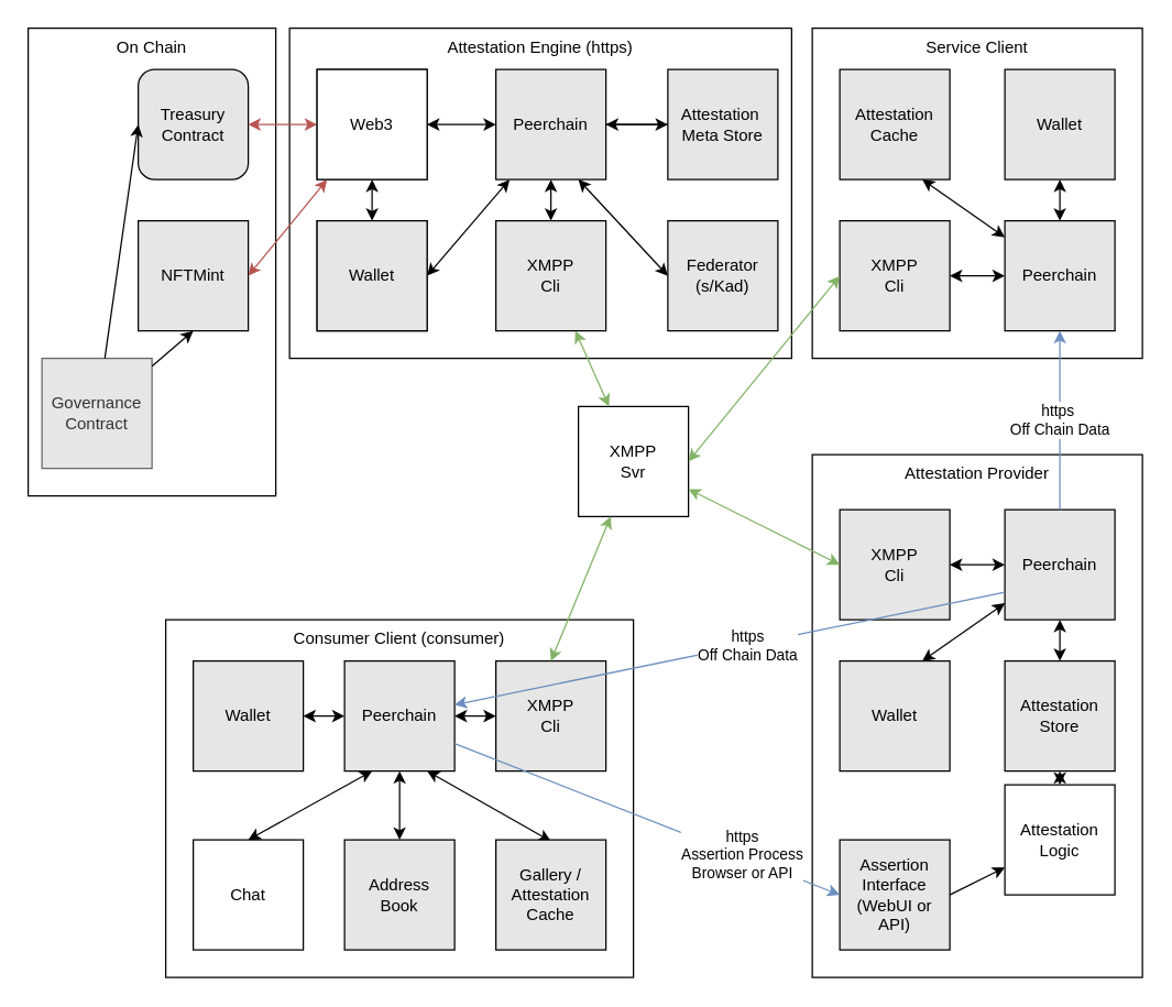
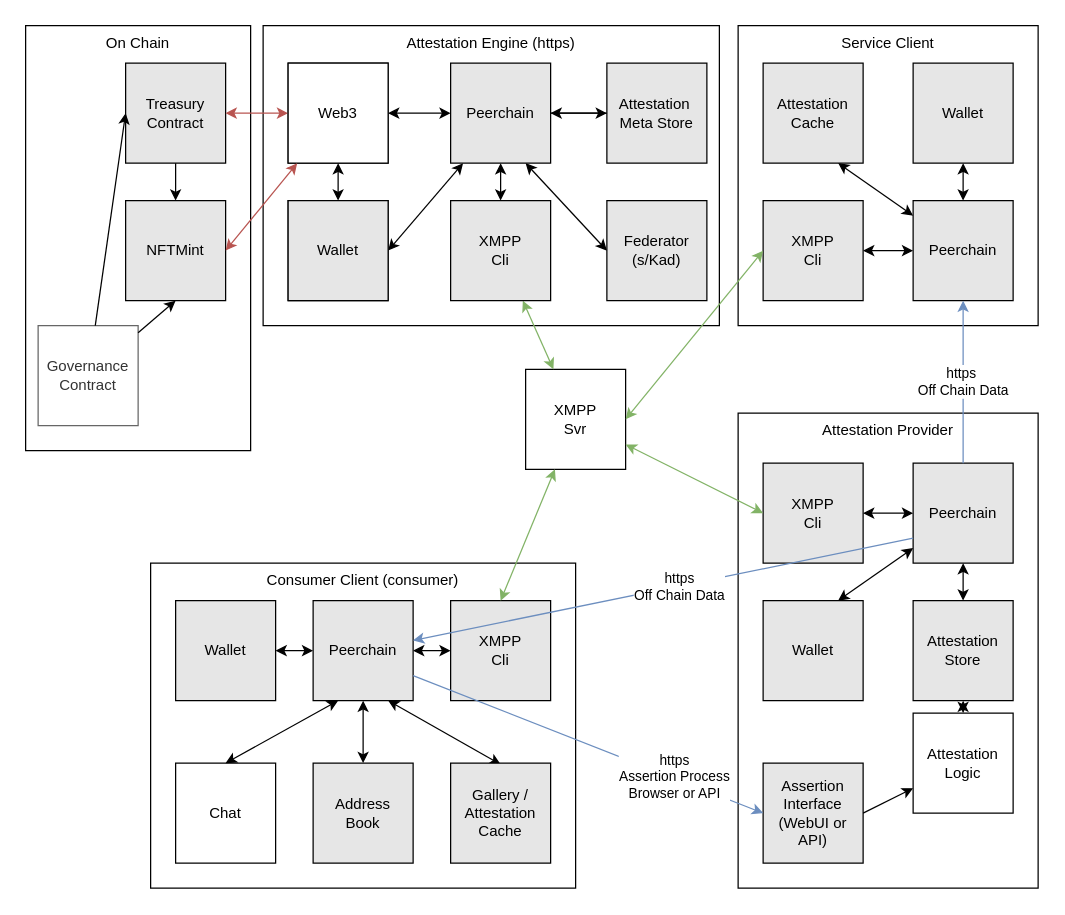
  <mxCell id="0" />
  <mxCell id="1" parent="0" />
  <mxCell id="2" value="On Chain" style="rounded=0;whiteSpace=wrap;html=1;fillColor=#FFFFFF;verticalAlign=top;" parent="1" vertex="1"><mxGeometry x="20" y="20" width="180" height="340" as="geometry" /></mxCell>
  <mxCell id="3" value="Attestation Engine (https)" style="rounded=0;whiteSpace=wrap;html=1;verticalAlign=top;" parent="1" vertex="1"><mxGeometry x="210" y="20" width="365" height="240" as="geometry" /></mxCell>
  <mxCell id="4" value="XMPP&lt;br&gt;Svr" style="whiteSpace=wrap;html=1;aspect=fixed;" parent="1" vertex="1"><mxGeometry x="420" y="295" width="80" height="80" as="geometry" /></mxCell>
  <mxCell id="5" value="Federator&lt;br&gt;(s/Kad)" style="whiteSpace=wrap;html=1;aspect=fixed;fillColor=#E6E6E6;" parent="1" vertex="1"><mxGeometry x="485" y="160" width="80" height="80" as="geometry" /></mxCell>
  <mxCell id="6" value="Consumer Client (consumer)" style="rounded=0;whiteSpace=wrap;html=1;verticalAlign=top;" parent="1" vertex="1"><mxGeometry x="120" y="450" width="340" height="260" as="geometry" /></mxCell>
  <mxCell id="7" value="Wallet" style="whiteSpace=wrap;html=1;aspect=fixed;fillColor=#E6E6E6;" parent="1" vertex="1"><mxGeometry x="140" y="480" width="80" height="80" as="geometry" /></mxCell>
- <mxCell id="8" value="Treasury Contract" style="whiteSpace=wrap;html=1;aspect=fixed;fillColor=#E6E6E6;rounded=1;" parent="1" vertex="1"><mxGeometry x="100" y="50" width="80" height="80" as="geometry" /></mxCell>
+ <mxCell id="8" value="Treasury Contract" style="whiteSpace=wrap;html=1;aspect=fixed;fillColor=#E6E6E6;" parent="1" vertex="1"><mxGeometry x="100" y="50" width="80" height="80" as="geometry" /></mxCell>
  <mxCell id="9" value="Web3" style="whiteSpace=wrap;html=1;aspect=fixed;" parent="1" vertex="1"><mxGeometry x="230" y="50" width="80" height="80" as="geometry" /></mxCell>
  <mxCell id="10" value="XMPP&lt;br&gt;Cli" style="whiteSpace=wrap;html=1;aspect=fixed;fillColor=#E6E6E6;" parent="1" vertex="1"><mxGeometry x="360" y="480" width="80" height="80" as="geometry" /></mxCell>
  <mxCell id="11" value="Chat" style="whiteSpace=wrap;html=1;aspect=fixed;" parent="1" vertex="1"><mxGeometry x="140" y="610" width="80" height="80" as="geometry" /></mxCell>
  <mxCell id="12" value="" style="endArrow=classic;startArrow=classic;html=1;" parent="1" source="51" target="52" edge="1"><mxGeometry width="50" height="50" relative="1" as="geometry"><mxPoint x="300" y="560" as="sourcePoint" /><mxPoint x="300" y="610" as="targetPoint" /></mxGeometry></mxCell>
  <mxCell id="13" value="" style="endArrow=classic;startArrow=classic;html=1;" parent="1" source="10" target="51" edge="1"><mxGeometry width="50" height="50" relative="1" as="geometry"><mxPoint x="135" y="320" as="sourcePoint" /><mxPoint x="340" y="520" as="targetPoint" /></mxGeometry></mxCell>
  <mxCell id="14" value="" style="endArrow=classic;startArrow=classic;html=1;exitX=0.75;exitY=1;exitDx=0;exitDy=0;" parent="1" source="51" edge="1"><mxGeometry width="50" height="50" relative="1" as="geometry"><mxPoint x="340" y="557.535" as="sourcePoint" /><mxPoint x="400" y="611" as="targetPoint" /></mxGeometry></mxCell>
  <mxCell id="15" value="" style="endArrow=classic;startArrow=classic;html=1;exitX=0.5;exitY=0;exitDx=0;exitDy=0;fillColor=#d5e8d4;strokeColor=#82b366;" parent="1" source="10" target="4" edge="1"><mxGeometry width="50" height="50" relative="1" as="geometry"><mxPoint x="541.818" y="480" as="sourcePoint" /><mxPoint x="551" y="330" as="targetPoint" /></mxGeometry></mxCell>
  <mxCell id="16" value="" style="endArrow=classic;startArrow=classic;html=1;entryX=0;entryY=0.5;entryDx=0;entryDy=0;exitX=1;exitY=0.5;exitDx=0;exitDy=0;fillColor=#f8cecc;strokeColor=#b85450;" parent="1" source="8" target="9" edge="1"><mxGeometry width="50" height="50" relative="1" as="geometry"><mxPoint x="200" y="480" as="sourcePoint" /><mxPoint x="250" y="430" as="targetPoint" /></mxGeometry></mxCell>
  <mxCell id="17" value="" style="endArrow=classic;startArrow=classic;html=1;entryX=1;entryY=0.5;entryDx=0;entryDy=0;" parent="1" source="48" target="9" edge="1"><mxGeometry width="50" height="50" relative="1" as="geometry"><mxPoint x="350" y="90" as="sourcePoint" /><mxPoint x="280" y="430" as="targetPoint" /></mxGeometry></mxCell>
  <mxCell id="18" value="" style="endArrow=classic;startArrow=classic;html=1;entryX=0.75;entryY=1;entryDx=0;entryDy=0;exitX=0;exitY=0.5;exitDx=0;exitDy=0;" parent="1" source="5" target="48" edge="1"><mxGeometry width="50" height="50" relative="1" as="geometry"><mxPoint x="230" y="480" as="sourcePoint" /><mxPoint x="280" y="430" as="targetPoint" /></mxGeometry></mxCell>
  <mxCell id="19" value="" style="edgeStyle=orthogonalEdgeStyle;rounded=0;orthogonalLoop=1;jettySize=auto;html=1;" parent="1" source="20" target="48" edge="1"><mxGeometry relative="1" as="geometry" /></mxCell>
  <mxCell id="20" value="Attestation&amp;nbsp; Meta Store" style="whiteSpace=wrap;html=1;aspect=fixed;fillColor=#E6E6E6;" parent="1" vertex="1"><mxGeometry x="485" y="50" width="80" height="80" as="geometry" /></mxCell>
  <mxCell id="21" value="" style="endArrow=classic;startArrow=classic;html=1;" parent="1" target="20" edge="1"><mxGeometry width="50" height="50" relative="1" as="geometry"><mxPoint x="430" y="90" as="sourcePoint" /><mxPoint x="490" y="90" as="targetPoint" /></mxGeometry></mxCell>
  <mxCell id="22" value="Attestation Provider" style="rounded=0;whiteSpace=wrap;html=1;verticalAlign=top;" parent="1" vertex="1"><mxGeometry x="590" y="330" width="240" height="380" as="geometry" /></mxCell>
  <mxCell id="23" value="XMPP&lt;br&gt;Cli" style="whiteSpace=wrap;html=1;aspect=fixed;fillColor=#E6E6E6;" parent="1" vertex="1"><mxGeometry x="610" y="370" width="80" height="80" as="geometry" /></mxCell>
  <mxCell id="24" value="Assertion&lt;br&gt;Interface (WebUI or API)" style="whiteSpace=wrap;html=1;aspect=fixed;fillColor=#E6E6E6;" parent="1" vertex="1"><mxGeometry x="610" y="610" width="80" height="80" as="geometry" /></mxCell>
  <mxCell id="25" value="Attestation Store" style="whiteSpace=wrap;html=1;aspect=fixed;fillColor=#E6E6E6;" parent="1" vertex="1"><mxGeometry x="730" y="480" width="80" height="80" as="geometry" /></mxCell>
  <mxCell id="26" value="" style="endArrow=classic;startArrow=classic;html=1;entryX=0;entryY=0.5;entryDx=0;entryDy=0;fillColor=#d5e8d4;strokeColor=#82b366;" parent="1" source="4" target="23" edge="1"><mxGeometry width="50" height="50" relative="1" as="geometry"><mxPoint x="490" y="260" as="sourcePoint" /><mxPoint x="810" y="290" as="targetPoint" /></mxGeometry></mxCell>
  <mxCell id="27" value="Peerchain" style="whiteSpace=wrap;html=1;aspect=fixed;fillColor=#E6E6E6;" parent="1" vertex="1"><mxGeometry x="730" y="370" width="80" height="80" as="geometry" /></mxCell>
  <mxCell id="28" value="" style="endArrow=classic;startArrow=classic;html=1;exitX=1;exitY=0.5;exitDx=0;exitDy=0;" parent="1" source="23" target="27" edge="1"><mxGeometry width="50" height="50" relative="1" as="geometry"><mxPoint x="630" y="510" as="sourcePoint" /><mxPoint x="680" y="460" as="targetPoint" /></mxGeometry></mxCell>
  <mxCell id="29" value="" style="endArrow=classic;startArrow=classic;html=1;entryX=0.5;entryY=0;entryDx=0;entryDy=0;exitX=0.5;exitY=1;exitDx=0;exitDy=0;" parent="1" source="27" target="25" edge="1"><mxGeometry width="50" height="50" relative="1" as="geometry"><mxPoint x="630" y="510" as="sourcePoint" /><mxPoint x="680" y="460" as="targetPoint" /></mxGeometry></mxCell>
  <mxCell id="30" value="Attestation Logic" style="whiteSpace=wrap;html=1;aspect=fixed;" parent="1" vertex="1"><mxGeometry x="730" y="570" width="80" height="80" as="geometry" /></mxCell>
  <mxCell id="31" value="" style="endArrow=classic;startArrow=classic;html=1;entryX=0.5;entryY=0;entryDx=0;entryDy=0;exitX=0.5;exitY=1;exitDx=0;exitDy=0;" parent="1" source="25" target="30" edge="1"><mxGeometry width="50" height="50" relative="1" as="geometry"><mxPoint x="630" y="410" as="sourcePoint" /><mxPoint x="680" y="360" as="targetPoint" /></mxGeometry></mxCell>
  <mxCell id="32" value="" style="endArrow=classic;html=1;exitX=1;exitY=0.5;exitDx=0;exitDy=0;" parent="1" source="24" target="30" edge="1"><mxGeometry width="50" height="50" relative="1" as="geometry"><mxPoint x="630" y="410" as="sourcePoint" /><mxPoint x="740" y="650" as="targetPoint" /></mxGeometry></mxCell>
  <mxCell id="33" value="Service Client" style="rounded=0;whiteSpace=wrap;html=1;align=center;verticalAlign=top;" parent="1" vertex="1"><mxGeometry x="590" y="20" width="240" height="240" as="geometry" /></mxCell>
  <mxCell id="34" value="XMPP&lt;br&gt;Cli" style="whiteSpace=wrap;html=1;aspect=fixed;fillColor=#E6E6E6;" parent="1" vertex="1"><mxGeometry x="610" y="160" width="80" height="80" as="geometry" /></mxCell>
  <mxCell id="35" value="" style="endArrow=classic;startArrow=classic;html=1;entryX=0;entryY=0.5;entryDx=0;entryDy=0;exitX=1;exitY=0.5;exitDx=0;exitDy=0;fillColor=#d5e8d4;strokeColor=#82b366;" parent="1" source="4" target="34" edge="1"><mxGeometry width="50" height="50" relative="1" as="geometry"><mxPoint x="220" y="90" as="sourcePoint" /><mxPoint x="810" y="290" as="targetPoint" /></mxGeometry></mxCell>
  <mxCell id="36" value="Peerchain&lt;br&gt;" style="whiteSpace=wrap;html=1;aspect=fixed;fillColor=#E6E6E6;" parent="1" vertex="1"><mxGeometry x="730" y="160" width="80" height="80" as="geometry" /></mxCell>
  <mxCell id="37" value="" style="endArrow=classic;startArrow=classic;html=1;exitX=1;exitY=0.5;exitDx=0;exitDy=0;" parent="1" source="34" target="36" edge="1"><mxGeometry width="50" height="50" relative="1" as="geometry"><mxPoint x="630" y="440" as="sourcePoint" /><mxPoint x="740" y="200" as="targetPoint" /></mxGeometry></mxCell>
  <mxCell id="38" value="https&amp;nbsp;&lt;br&gt;Off Chain Data" style="endArrow=classic;startArrow=none;html=1;entryX=0.5;entryY=1;entryDx=0;entryDy=0;exitX=0.5;exitY=0;exitDx=0;exitDy=0;fillColor=#dae8fc;strokeColor=#6c8ebf;startFill=0;" parent="1" source="27" target="36" edge="1"><mxGeometry width="50" height="50" relative="1" as="geometry"><mxPoint x="630" y="340" as="sourcePoint" /><mxPoint x="680" y="290" as="targetPoint" /></mxGeometry></mxCell>
  <mxCell id="39" value="Wallet" style="whiteSpace=wrap;html=1;aspect=fixed;fillColor=#E6E6E6;" parent="1" vertex="1"><mxGeometry x="610" y="480" width="80" height="80" as="geometry" /></mxCell>
  <mxCell id="40" value="" style="endArrow=classic;startArrow=classic;html=1;entryX=0.75;entryY=0;entryDx=0;entryDy=0;" parent="1" source="27" target="39" edge="1"><mxGeometry width="50" height="50" relative="1" as="geometry"><mxPoint x="630" y="340" as="sourcePoint" /><mxPoint x="680" y="290" as="targetPoint" /></mxGeometry></mxCell>
  <mxCell id="41" value="" style="endArrow=classic;startArrow=classic;html=1;" parent="1" source="36" target="55" edge="1"><mxGeometry width="50" height="50" relative="1" as="geometry"><mxPoint x="770" y="60" as="sourcePoint" /><mxPoint x="770" y="20" as="targetPoint" /></mxGeometry></mxCell>
  <mxCell id="42" value="Wallet" style="whiteSpace=wrap;html=1;aspect=fixed;" parent="1" vertex="1"><mxGeometry x="230" y="160" width="80" height="80" as="geometry" /></mxCell>
  <mxCell id="43" value="" style="endArrow=classic;startArrow=classic;html=1;entryX=0.25;entryY=1;entryDx=0;entryDy=0;exitX=1;exitY=0.5;exitDx=0;exitDy=0;" parent="1" source="42" edge="1"><mxGeometry width="50" height="50" relative="1" as="geometry"><mxPoint x="670" y="340" as="sourcePoint" /><mxPoint x="370" y="130" as="targetPoint" /></mxGeometry></mxCell>
  <mxCell id="44" value="Attestation Cache" style="whiteSpace=wrap;html=1;aspect=fixed;fillColor=#E6E6E6;" parent="1" vertex="1"><mxGeometry x="610" y="50" width="80" height="80" as="geometry" /></mxCell>
  <mxCell id="45" value="" style="endArrow=classic;startArrow=classic;html=1;exitX=0.75;exitY=1;exitDx=0;exitDy=0;" parent="1" source="44" target="36" edge="1"><mxGeometry width="50" height="50" relative="1" as="geometry"><mxPoint x="630" y="290" as="sourcePoint" /><mxPoint x="730" y="180" as="targetPoint" /></mxGeometry></mxCell>
  <mxCell id="46" value="" style="endArrow=classic;startArrow=classic;html=1;" parent="1" source="48" target="49" edge="1"><mxGeometry width="50" height="50" relative="1" as="geometry"><mxPoint x="390" y="130" as="sourcePoint" /><mxPoint x="390" y="160" as="targetPoint" /></mxGeometry></mxCell>
  <mxCell id="47" value="" style="endArrow=classic;startArrow=classic;html=1;fillColor=#d5e8d4;strokeColor=#82b366;" parent="1" source="4" target="49" edge="1"><mxGeometry width="50" height="50" relative="1" as="geometry"><mxPoint x="430" y="150" as="sourcePoint" /><mxPoint x="390" y="240" as="targetPoint" /></mxGeometry></mxCell>
  <mxCell id="48" value="Peerchain" style="whiteSpace=wrap;html=1;aspect=fixed;fillColor=#E6E6E6;" parent="1" vertex="1"><mxGeometry x="360" y="50" width="80" height="80" as="geometry" /></mxCell>
  <mxCell id="49" value="XMPP&lt;br&gt;Cli" style="whiteSpace=wrap;html=1;aspect=fixed;fillColor=#E6E6E6;" parent="1" vertex="1"><mxGeometry x="360" y="160" width="80" height="80" as="geometry" /></mxCell>
  <mxCell id="50" value="Web3" style="whiteSpace=wrap;html=1;aspect=fixed;" parent="1" vertex="1"><mxGeometry x="230" y="50" width="80" height="80" as="geometry" /></mxCell>
  <mxCell id="51" value="Peerchain" style="whiteSpace=wrap;html=1;aspect=fixed;fillColor=#E6E6E6;" parent="1" vertex="1"><mxGeometry x="250" y="480" width="80" height="80" as="geometry" /></mxCell>
  <mxCell id="52" value="Address&lt;br&gt;Book" style="whiteSpace=wrap;html=1;aspect=fixed;fillColor=#E6E6E6;" parent="1" vertex="1"><mxGeometry x="250" y="610" width="80" height="80" as="geometry" /></mxCell>
  <mxCell id="53" value="Gallery / Attestation Cache" style="whiteSpace=wrap;html=1;aspect=fixed;fillColor=#E6E6E6;" parent="1" vertex="1"><mxGeometry x="360" y="610" width="80" height="80" as="geometry" /></mxCell>
  <mxCell id="54" value="Wallet" style="whiteSpace=wrap;html=1;aspect=fixed;fillColor=#E6E6E6;" parent="1" vertex="1"><mxGeometry x="230" y="160" width="80" height="80" as="geometry" /></mxCell>
  <mxCell id="55" value="Wallet" style="whiteSpace=wrap;html=1;aspect=fixed;fillColor=#E6E6E6;" parent="1" vertex="1"><mxGeometry x="730" y="50" width="80" height="80" as="geometry" /></mxCell>
  <mxCell id="56" value="" style="endArrow=none;startArrow=classic;html=1;entryX=0;entryY=0.75;entryDx=0;entryDy=0;fillColor=#dae8fc;strokeColor=#6c8ebf;endFill=0;" parent="1" source="51" target="27" edge="1"><mxGeometry width="50" height="50" relative="1" as="geometry"><mxPoint x="650" y="530" as="sourcePoint" /><mxPoint x="870" y="410" as="targetPoint" /></mxGeometry></mxCell>
  <mxCell id="57" value="https&lt;br&gt;Off Chain Data" style="edgeLabel;html=1;align=center;verticalAlign=middle;resizable=0;points=[];" parent="56" vertex="1" connectable="0"><mxGeometry x="0.062" relative="1" as="geometry"><mxPoint as="offset" /></mxGeometry></mxCell>
  <mxCell id="58" value="NFTMint" style="whiteSpace=wrap;html=1;aspect=fixed;fillColor=#E6E6E6;" parent="1" vertex="1"><mxGeometry x="100" y="160" width="80" height="80" as="geometry" /></mxCell>
  <mxCell id="59" value="" style="endArrow=classic;startArrow=classic;html=1;exitX=1;exitY=0.5;exitDx=0;exitDy=0;fillColor=#f8cecc;strokeColor=#b85450;" parent="1" source="58" target="50" edge="1"><mxGeometry width="50" height="50" relative="1" as="geometry"><mxPoint x="120" y="200" as="sourcePoint" /><mxPoint x="270" y="100" as="targetPoint" /></mxGeometry></mxCell>
- <mxCell id="60" value="Governance Contract" style="whiteSpace=wrap;html=1;aspect=fixed;fillColor=#E6E6E6;strokeColor=#666666;fontColor=#333333;" parent="1" vertex="1"><mxGeometry x="30" y="260" width="80" height="80" as="geometry" /></mxCell>
+ <mxCell id="60" value="Governance Contract" style="whiteSpace=wrap;html=1;aspect=fixed;fillColor=#ffffff;strokeColor=#666666;fontColor=#333333;" parent="1" vertex="1"><mxGeometry x="30" y="260" width="80" height="80" as="geometry" /></mxCell>
  <mxCell id="61" value="" style="endArrow=classic;html=1;entryX=0.5;entryY=1;entryDx=0;entryDy=0;" parent="1" source="60" target="58" edge="1"><mxGeometry width="50" height="50" relative="1" as="geometry"><mxPoint x="700" y="350" as="sourcePoint" /><mxPoint x="750" y="300" as="targetPoint" /></mxGeometry></mxCell>
  <mxCell id="62" value="" style="endArrow=classic;html=1;entryX=0;entryY=0.5;entryDx=0;entryDy=0;" parent="1" source="60" target="8" edge="1"><mxGeometry width="50" height="50" relative="1" as="geometry"><mxPoint x="640" y="350" as="sourcePoint" /><mxPoint x="690" y="300" as="targetPoint" /></mxGeometry></mxCell>
  <mxCell id="63" value="https&lt;br&gt;Assertion Process&lt;br&gt;Browser or API&lt;br&gt;" style="endArrow=none;startArrow=classic;html=1;exitX=0;exitY=0.5;exitDx=0;exitDy=0;entryX=1;entryY=0.75;entryDx=0;entryDy=0;fillColor=#dae8fc;strokeColor=#6c8ebf;startFill=1;endFill=0;" parent="1" source="24" target="51" edge="1"><mxGeometry x="-0.485" y="-1" width="50" height="50" relative="1" as="geometry"><mxPoint x="760" y="340" as="sourcePoint" /><mxPoint x="670" y="590" as="targetPoint" /><mxPoint as="offset" /></mxGeometry></mxCell>
  <mxCell id="64" value="" style="endArrow=classic;startArrow=classic;html=1;entryX=0.5;entryY=1;entryDx=0;entryDy=0;" parent="1" target="50" edge="1"><mxGeometry width="50" height="50" relative="1" as="geometry"><mxPoint x="270" y="160" as="sourcePoint" /><mxPoint x="380" y="420" as="targetPoint" /></mxGeometry></mxCell>
  <mxCell id="65" value="" style="endArrow=classic;startArrow=classic;html=1;entryX=0;entryY=0.5;entryDx=0;entryDy=0;" parent="1" source="7" target="51" edge="1"><mxGeometry width="50" height="50" relative="1" as="geometry"><mxPoint x="470" y="480" as="sourcePoint" /><mxPoint x="520" y="430" as="targetPoint" /></mxGeometry></mxCell>
  <mxCell id="66" value="" style="endArrow=classic;startArrow=classic;html=1;entryX=0.5;entryY=0;entryDx=0;entryDy=0;exitX=0.25;exitY=1;exitDx=0;exitDy=0;" parent="1" source="51" target="11" edge="1"><mxGeometry width="50" height="50" relative="1" as="geometry"><mxPoint x="470" y="480" as="sourcePoint" /><mxPoint x="520" y="430" as="targetPoint" /></mxGeometry></mxCell>
+ <mxCell id="67" value="" style="endArrow=none;startArrow=classic;html=1;startFill=1;endFill=0;" parent="1" source="58" target="8" edge="1"><mxGeometry width="50" height="50" relative="1" as="geometry"><mxPoint x="470" y="480" as="sourcePoint" /><mxPoint x="520" y="430" as="targetPoint" /></mxGeometry></mxCell>
